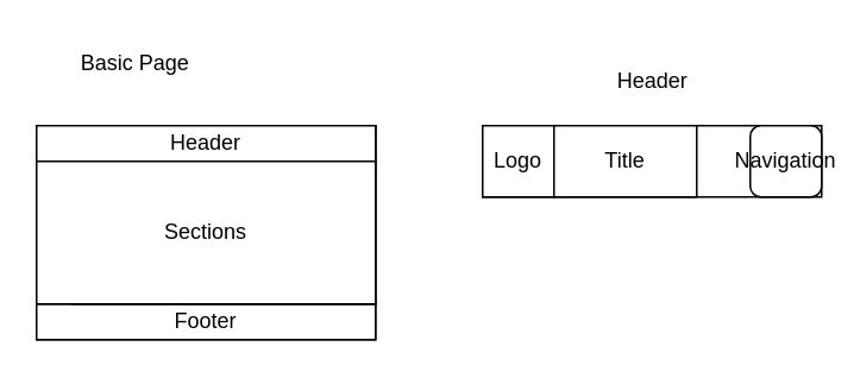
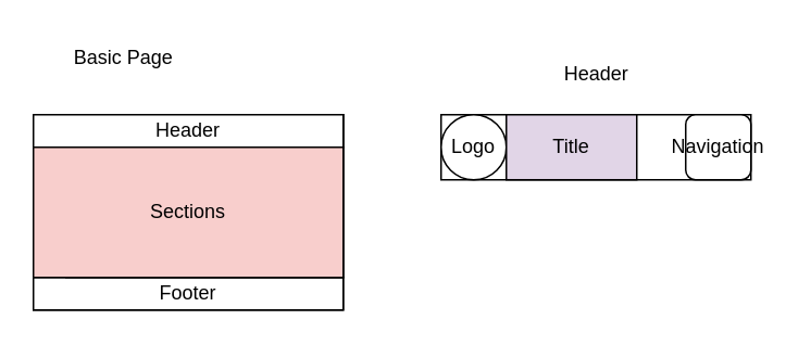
  <mxCell id="0" />
  <mxCell id="1" parent="0" />
  <mxCell id="2" value="" style="rounded=0;whiteSpace=wrap;html=1;" parent="1" vertex="1"><mxGeometry x="20" y="70" width="190" height="120" as="geometry" /></mxCell>
  <mxCell id="3" value="Basic Page" style="text;html=1;align=center;verticalAlign=middle;whiteSpace=wrap;rounded=0;" parent="1" vertex="1"><mxGeometry x="37.5" y="20" width="75" height="30" as="geometry" /></mxCell>
  <mxCell id="4" value="Footer" style="rounded=0;whiteSpace=wrap;html=1;" parent="1" vertex="1"><mxGeometry x="20" y="170" width="190" height="20" as="geometry" /></mxCell>
  <mxCell id="5" value="" style="rounded=0;whiteSpace=wrap;html=1;" parent="1" vertex="1"><mxGeometry x="40" y="70" width="170" height="100" as="geometry" /></mxCell>
  <mxCell id="6" value="Header" style="rounded=0;whiteSpace=wrap;html=1;" parent="1" vertex="1"><mxGeometry x="20" y="70" width="190" height="20" as="geometry" /></mxCell>
- <mxCell id="7" value="Sections" style="rounded=0;whiteSpace=wrap;html=1;" parent="1" vertex="1"><mxGeometry x="20" y="90" width="190" height="80" as="geometry" /></mxCell>
+ <mxCell id="7" value="Sections" style="rounded=0;whiteSpace=wrap;html=1;fillColor=#f8cecc;" parent="1" vertex="1"><mxGeometry x="20" y="90" width="190" height="80" as="geometry" /></mxCell>
  <mxCell id="8" value="" style="rounded=0;whiteSpace=wrap;html=1;" vertex="1" parent="1"><mxGeometry x="270" y="70" width="190" height="40" as="geometry" /></mxCell>
  <mxCell id="9" value="Header" style="text;html=1;align=center;verticalAlign=middle;whiteSpace=wrap;rounded=0;" vertex="1" parent="1"><mxGeometry x="327.5" y="30" width="75" height="30" as="geometry" /></mxCell>
  <mxCell id="10" value="Navigation" style="whiteSpace=wrap;html=1;rounded=1;" vertex="1" parent="1"><mxGeometry x="420" y="70" width="40" height="40" as="geometry" /></mxCell>
- <mxCell id="11" value="Logo" style="rounded=0;whiteSpace=wrap;html=1;" vertex="1" parent="1"><mxGeometry x="270" y="70" width="40" height="40" as="geometry" /></mxCell>
- <mxCell id="12" value="Title" style="rounded=0;whiteSpace=wrap;html=1;" vertex="1" parent="1"><mxGeometry x="310" y="70" width="80" height="40" as="geometry" /></mxCell>
+ <mxCell id="11" value="Logo" style="ellipse;whiteSpace=wrap;html=1;" vertex="1" parent="1"><mxGeometry x="270" y="70" width="40" height="40" as="geometry" /></mxCell>
+ <mxCell id="12" value="Title" style="rounded=0;whiteSpace=wrap;html=1;fillColor=#e1d5e7;" vertex="1" parent="1"><mxGeometry x="310" y="70" width="80" height="40" as="geometry" /></mxCell>
